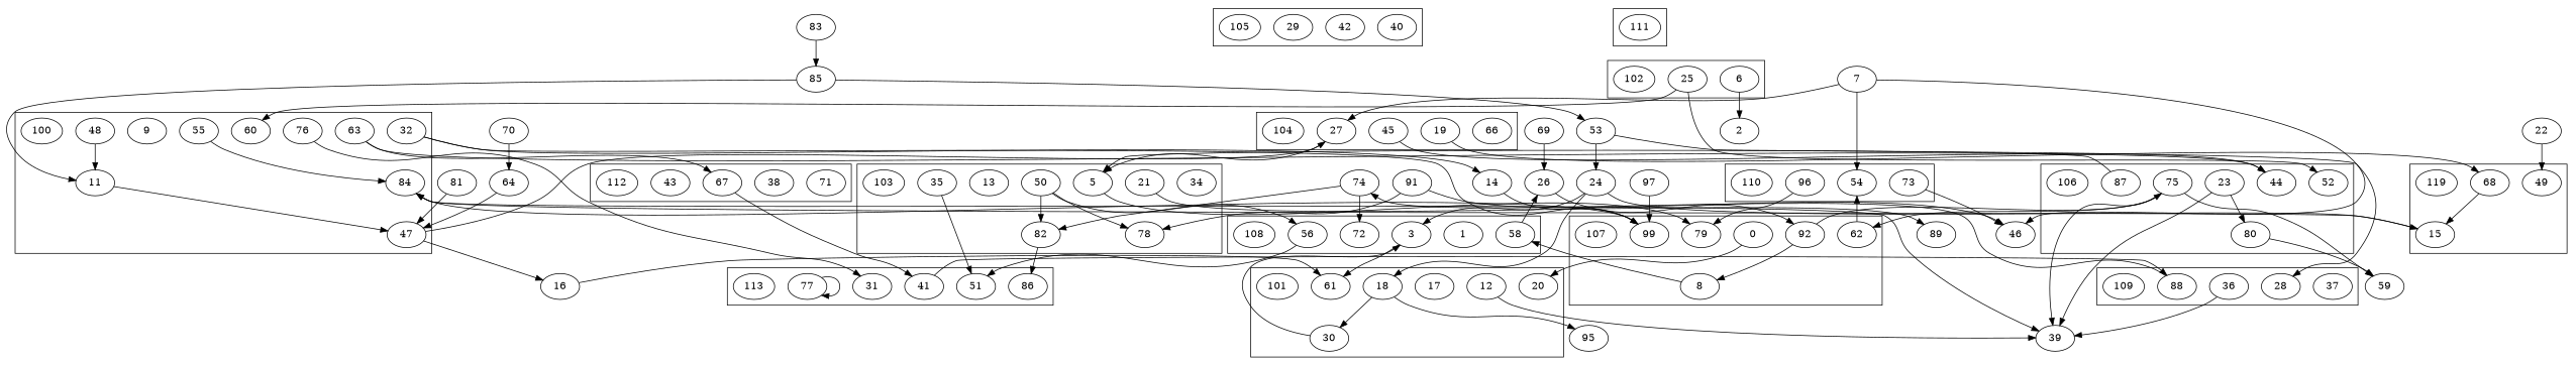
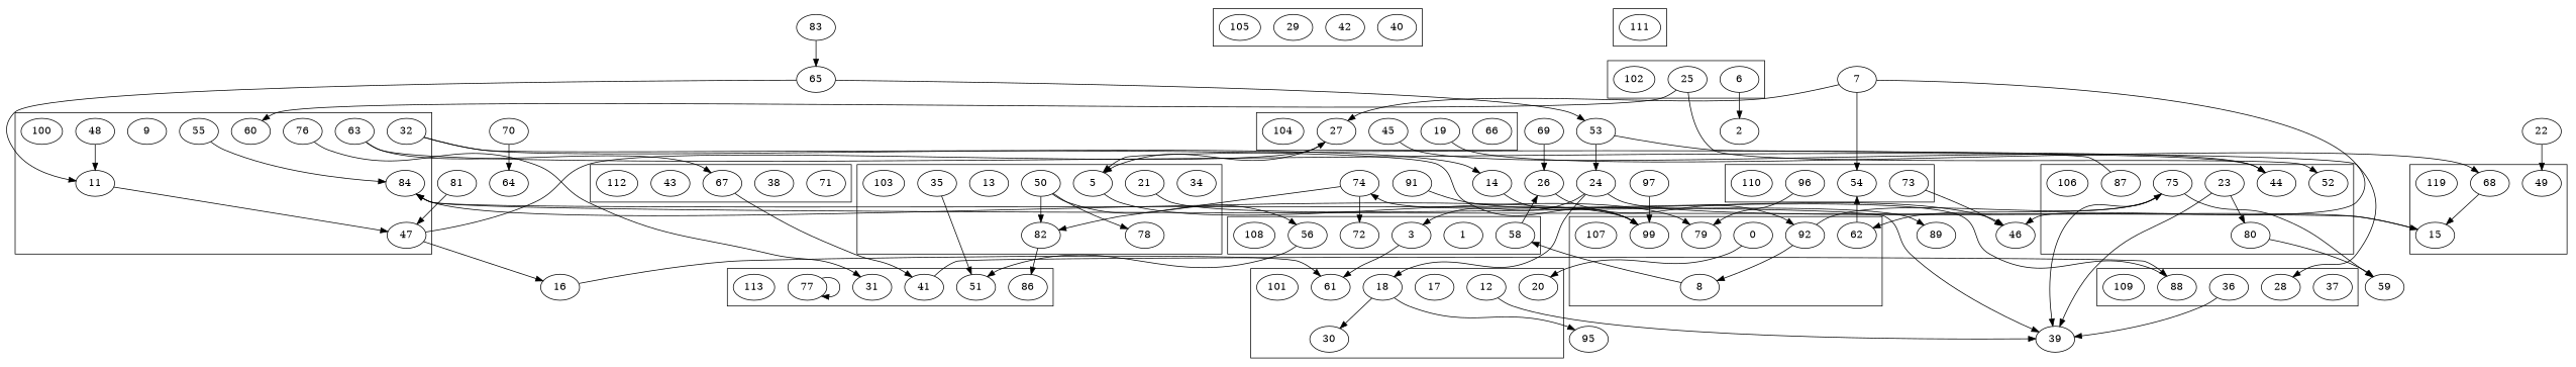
  digraph {
    48
    76
    55
    60
    63
    9
    47
    11
    32
    84
    100
    71
    38
    67
    43
    112
    20
    61
    17
    18
    12
    30
    101
    6
    25
    102
    34
    82
    78
    50
    21
    5
    13
    35
    103
    66
    27
    45
    19
    104
    40
    42
    29
    105
    87
    44
    75
    23
    52
    80
    106
    79
    0
    62
    99
    8
    92
    107
    56
    1
    72
    58
    3
    108
    37
    88
    36
    28
    109
    73
    96
    54
    110
    111
    41
    31
    51
    86
    77
    113
    68
    49
    15
    n84 [label=119]
    16
    14
    39
    95
    2
    89
    59
    26
    74
    46
    53
    24
    97
    91
-   85
+   85 [label=65]
    81
    22
    69
    83
    70
    64
    7
    subgraph cluster_1 {
      48
      76
      55
      60
      63
      9
      47
      11
      32
      84
      100
    }
    subgraph cluster_2 {
      71
      38
      67
      43
      112
    }
    subgraph cluster_3 {
      20
      61
      17
      18
      12
      30
      101
    }
    subgraph cluster_4 {
      6
      25
      102
    }
    subgraph cluster_5 {
      34
      82
      78
      50
      21
      5
      13
      35
      103
    }
    subgraph cluster_6 {
      66
      27
      45
      19
      104
    }
    subgraph cluster_7 {
      40
      42
      29
      105
    }
    subgraph cluster_8 {
      87
      44
      75
      23
      52
      80
      106
    }
    subgraph cluster_9 {
      79
      0
      62
      99
      8
      92
      107
    }
    subgraph cluster_10 {
      56
      1
      72
      58
      3
      108
    }
    subgraph cluster_11 {
      37
      88
      36
      28
      109
    }
    subgraph cluster_12 {
      73
      96
      54
      110
    }
    subgraph cluster_13 {
      111
    }
    subgraph cluster_14 {
      41
      31
      51
      86
      77
      113
    }
    subgraph cluster_15 {
      68
      49
      15
      n84
    }
    48 -> 11
    76 -> 31
    55 -> 84
    63 -> 67
    63 -> 44
    47 -> 27
    47 -> 16
    11 -> 47
    32 -> 99
    32 -> 14
    84 -> 39
    67 -> 41
    18 -> 30
    18 -> 95
    12 -> 39
-   30 -> 3
    6 -> 2
    25 -> 60
    25 -> 52
    82 -> 86
    50 -> 82
    50 -> 78
    50 -> 56
    21 -> 89
    5 -> 79
    35 -> 51
    27 -> 5
    45 -> 44
    19 -> 68
    87 -> 5
    75 -> 62
    75 -> 39
    75 -> 59
    23 -> 80
    23 -> 39
    80 -> 59
    0 -> 20
    62 -> 54
    99 -> 84
    8 -> 58
    92 -> 75
    92 -> 8
    56 -> 51
    58 -> 26
    3 -> 61
    88 -> 74
    36 -> 39
    73 -> 46
    96 -> 79
    41 -> 88
    77 -> 77
    68 -> 15
    15 -> 84
    16 -> 61
    14 -> 99
    26 -> 92
    74 -> 82
    74 -> 72
    53 -> 28
    53 -> 24
    24 -> 18
    24 -> 3
    24 -> 15
    97 -> 99
-   91 -> 78
    91 -> 46
    85 -> 11
    85 -> 53
    81 -> 47
    22 -> 49
    69 -> 26
    83 -> 85
    70 -> 64
-   64 -> 47
    7 -> 27
    7 -> 54
    7 -> 46
  }
